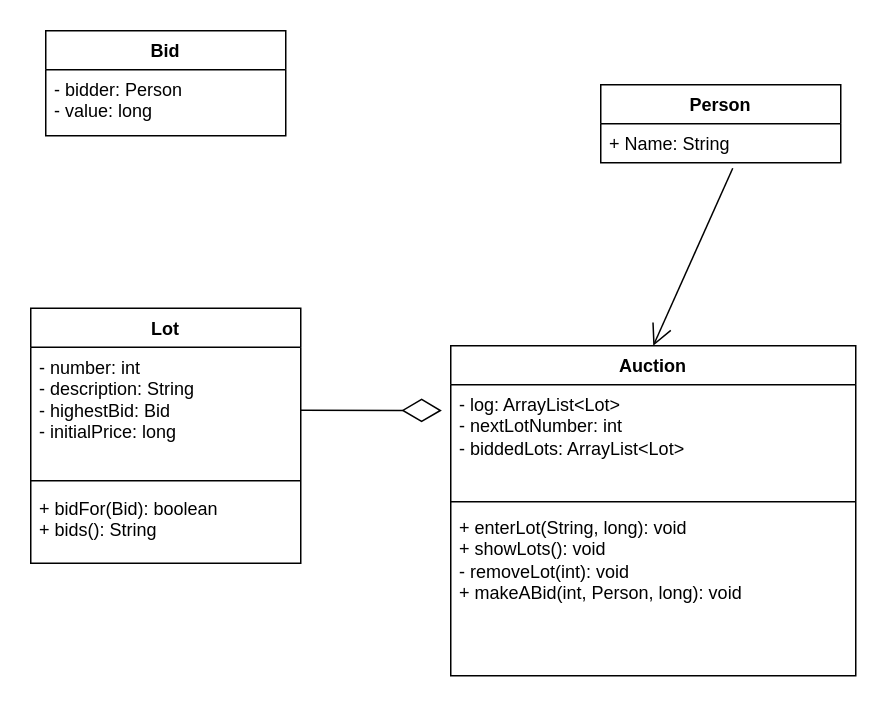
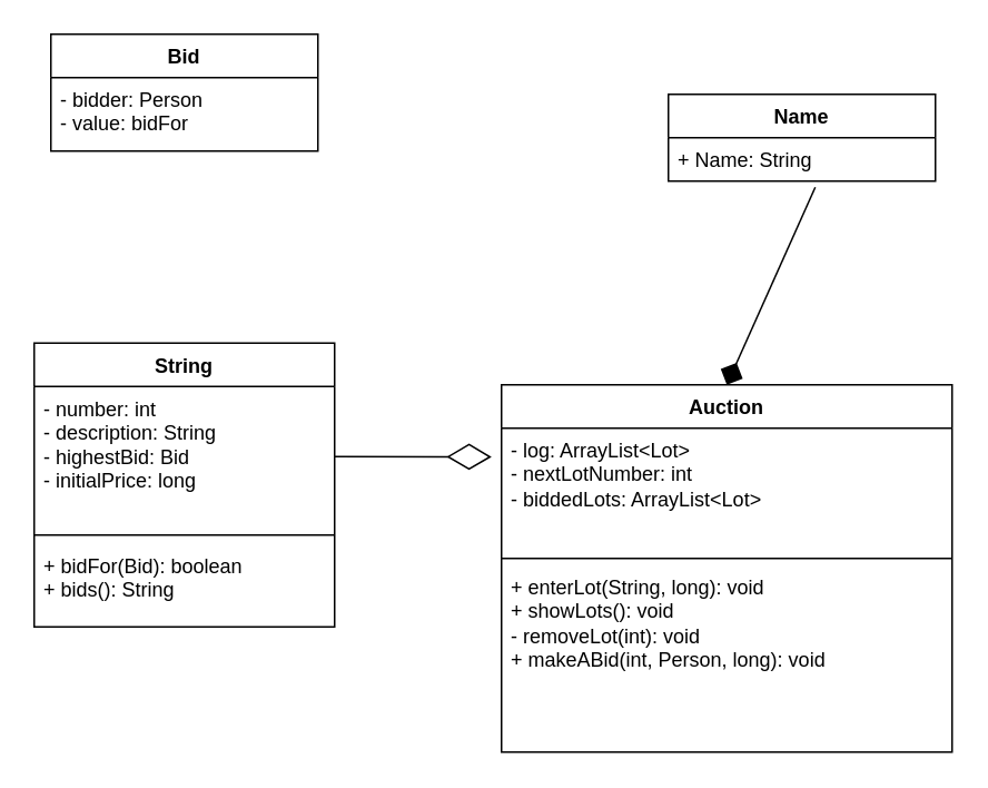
  <mxCell id="0" />
  <mxCell id="1" parent="0" />
- <mxCell id="2" value="Person" style="swimlane;fontStyle=1;align=center;verticalAlign=top;childLayout=stackLayout;horizontal=1;startSize=26;horizontalStack=0;resizeParent=1;resizeParentMax=0;resizeLast=0;collapsible=1;marginBottom=0;whiteSpace=wrap;html=1;" vertex="1" parent="1"><mxGeometry x="400" y="56" width="160" height="52" as="geometry" /></mxCell>
+ <mxCell id="2" value="Name" style="swimlane;fontStyle=1;align=center;verticalAlign=top;childLayout=stackLayout;horizontal=1;startSize=26;horizontalStack=0;resizeParent=1;resizeParentMax=0;resizeLast=0;collapsible=1;marginBottom=0;whiteSpace=wrap;html=1;" vertex="1" parent="1"><mxGeometry x="400" y="56" width="160" height="52" as="geometry" /></mxCell>
  <mxCell id="3" value="+ Name: String" style="text;strokeColor=none;fillColor=none;align=left;verticalAlign=top;spacingLeft=4;spacingRight=4;overflow=hidden;rotatable=0;points=[[0,0.5],[1,0.5]];portConstraint=eastwest;whiteSpace=wrap;html=1;" vertex="1" parent="2"><mxGeometry y="26" width="160" height="26" as="geometry" /></mxCell>
- <mxCell id="4" value="Lot" style="swimlane;fontStyle=1;align=center;verticalAlign=top;childLayout=stackLayout;horizontal=1;startSize=26;horizontalStack=0;resizeParent=1;resizeParentMax=0;resizeLast=0;collapsible=1;marginBottom=0;whiteSpace=wrap;html=1;" vertex="1" parent="1"><mxGeometry x="20" y="205" width="180" height="170" as="geometry" /></mxCell>
+ <mxCell id="4" value="String" style="swimlane;fontStyle=1;align=center;verticalAlign=top;childLayout=stackLayout;horizontal=1;startSize=26;horizontalStack=0;resizeParent=1;resizeParentMax=0;resizeLast=0;collapsible=1;marginBottom=0;whiteSpace=wrap;html=1;" vertex="1" parent="1"><mxGeometry x="20" y="205" width="180" height="170" as="geometry" /></mxCell>
  <mxCell id="5" value="- number: int&lt;div&gt;- description: String&lt;/div&gt;&lt;div&gt;- highestBid: Bid&lt;/div&gt;&lt;div&gt;- initialPrice: long&lt;br&gt;&lt;div&gt;&lt;br&gt;&lt;/div&gt;&lt;/div&gt;" style="text;strokeColor=none;fillColor=none;align=left;verticalAlign=top;spacingLeft=4;spacingRight=4;overflow=hidden;rotatable=0;points=[[0,0.5],[1,0.5]];portConstraint=eastwest;whiteSpace=wrap;html=1;" vertex="1" parent="4"><mxGeometry y="26" width="180" height="84" as="geometry" /></mxCell>
  <mxCell id="6" value="" style="line;strokeWidth=1;fillColor=none;align=left;verticalAlign=middle;spacingTop=-1;spacingLeft=3;spacingRight=3;rotatable=0;labelPosition=right;points=[];portConstraint=eastwest;strokeColor=inherit;" vertex="1" parent="4"><mxGeometry y="110" width="180" height="10" as="geometry" /></mxCell>
  <mxCell id="7" value="+ bidFor(Bid): boolean&lt;div&gt;+ bids(): String&lt;/div&gt;" style="text;strokeColor=none;fillColor=none;align=left;verticalAlign=top;spacingLeft=4;spacingRight=4;overflow=hidden;rotatable=0;points=[[0,0.5],[1,0.5]];portConstraint=eastwest;whiteSpace=wrap;html=1;" vertex="1" parent="4"><mxGeometry y="120" width="180" height="50" as="geometry" /></mxCell>
  <mxCell id="8" value="Bid" style="swimlane;fontStyle=1;align=center;verticalAlign=top;childLayout=stackLayout;horizontal=1;startSize=26;horizontalStack=0;resizeParent=1;resizeParentMax=0;resizeLast=0;collapsible=1;marginBottom=0;whiteSpace=wrap;html=1;" vertex="1" parent="1"><mxGeometry x="30" y="20" width="160" height="70" as="geometry" /></mxCell>
- <mxCell id="9" value="- bidder: Person&lt;div&gt;- value: long&lt;/div&gt;" style="text;strokeColor=none;fillColor=none;align=left;verticalAlign=top;spacingLeft=4;spacingRight=4;overflow=hidden;rotatable=0;points=[[0,0.5],[1,0.5]];portConstraint=eastwest;whiteSpace=wrap;html=1;" vertex="1" parent="8"><mxGeometry y="26" width="160" height="44" as="geometry" /></mxCell>
+ <mxCell id="9" value="- bidder: Person&lt;div&gt;- value: bidFor&lt;/div&gt;" style="text;strokeColor=none;fillColor=none;align=left;verticalAlign=top;spacingLeft=4;spacingRight=4;overflow=hidden;rotatable=0;points=[[0,0.5],[1,0.5]];portConstraint=eastwest;whiteSpace=wrap;html=1;" vertex="1" parent="8"><mxGeometry y="26" width="160" height="44" as="geometry" /></mxCell>
  <mxCell id="10" value="Auction" style="swimlane;fontStyle=1;align=center;verticalAlign=top;childLayout=stackLayout;horizontal=1;startSize=26;horizontalStack=0;resizeParent=1;resizeParentMax=0;resizeLast=0;collapsible=1;marginBottom=0;whiteSpace=wrap;html=1;" vertex="1" parent="1"><mxGeometry x="300" y="230" width="270" height="220" as="geometry" /></mxCell>
  <mxCell id="11" value="- log: ArrayList&amp;lt;Lot&amp;gt;&lt;div&gt;- nextLotNumber: int&lt;/div&gt;&lt;div&gt;- biddedLots: ArrayList&amp;lt;Lot&amp;gt;&lt;/div&gt;" style="text;strokeColor=none;fillColor=none;align=left;verticalAlign=top;spacingLeft=4;spacingRight=4;overflow=hidden;rotatable=0;points=[[0,0.5],[1,0.5]];portConstraint=eastwest;whiteSpace=wrap;html=1;" vertex="1" parent="10"><mxGeometry y="26" width="270" height="74" as="geometry" /></mxCell>
  <mxCell id="12" value="" style="line;strokeWidth=1;fillColor=none;align=left;verticalAlign=middle;spacingTop=-1;spacingLeft=3;spacingRight=3;rotatable=0;labelPosition=right;points=[];portConstraint=eastwest;strokeColor=inherit;" vertex="1" parent="10"><mxGeometry y="100" width="270" height="8" as="geometry" /></mxCell>
  <mxCell id="13" value="+ enterLot(String, long): void&lt;div&gt;+ showLots(): void&lt;/div&gt;&lt;div&gt;- removeLot(int): void&lt;/div&gt;&lt;div&gt;+ makeABid(int, Person, long): void&amp;nbsp;&lt;/div&gt;" style="text;strokeColor=none;fillColor=none;align=left;verticalAlign=top;spacingLeft=4;spacingRight=4;overflow=hidden;rotatable=0;points=[[0,0.5],[1,0.5]];portConstraint=eastwest;whiteSpace=wrap;html=1;" vertex="1" parent="10"><mxGeometry y="108" width="270" height="112" as="geometry" /></mxCell>
  <mxCell id="14" value="" style="endArrow=diamondThin;endFill=0;endSize=24;html=1;rounded=0;exitX=1;exitY=0.5;exitDx=0;exitDy=0;entryX=-0.022;entryY=0.232;entryDx=0;entryDy=0;entryPerimeter=0;" edge="1" parent="1" source="5" target="11"><mxGeometry width="160" relative="1" as="geometry"><mxPoint x="343" y="170" as="sourcePoint" /><mxPoint x="330" y="325" as="targetPoint" /></mxGeometry></mxCell>
- <mxCell id="15" value="" style="endArrow=open;endFill=1;endSize=12;html=1;rounded=0;exitX=0.55;exitY=1.141;exitDx=0;exitDy=0;exitPerimeter=0;entryX=0.5;entryY=0;entryDx=0;entryDy=0;" edge="1" parent="1" source="3" target="10"><mxGeometry width="160" relative="1" as="geometry"><mxPoint x="430" y="190" as="sourcePoint" /><mxPoint x="500" y="160" as="targetPoint" /></mxGeometry></mxCell>
+ <mxCell id="15" value="" style="endArrow=diamond;endFill=1;endSize=12;html=1;rounded=0;exitX=0.55;exitY=1.141;exitDx=0;exitDy=0;exitPerimeter=0;entryX=0.5;entryY=0;entryDx=0;entryDy=0;" edge="1" parent="1" source="3" target="10"><mxGeometry width="160" relative="1" as="geometry"><mxPoint x="430" y="190" as="sourcePoint" /><mxPoint x="500" y="160" as="targetPoint" /></mxGeometry></mxCell>
